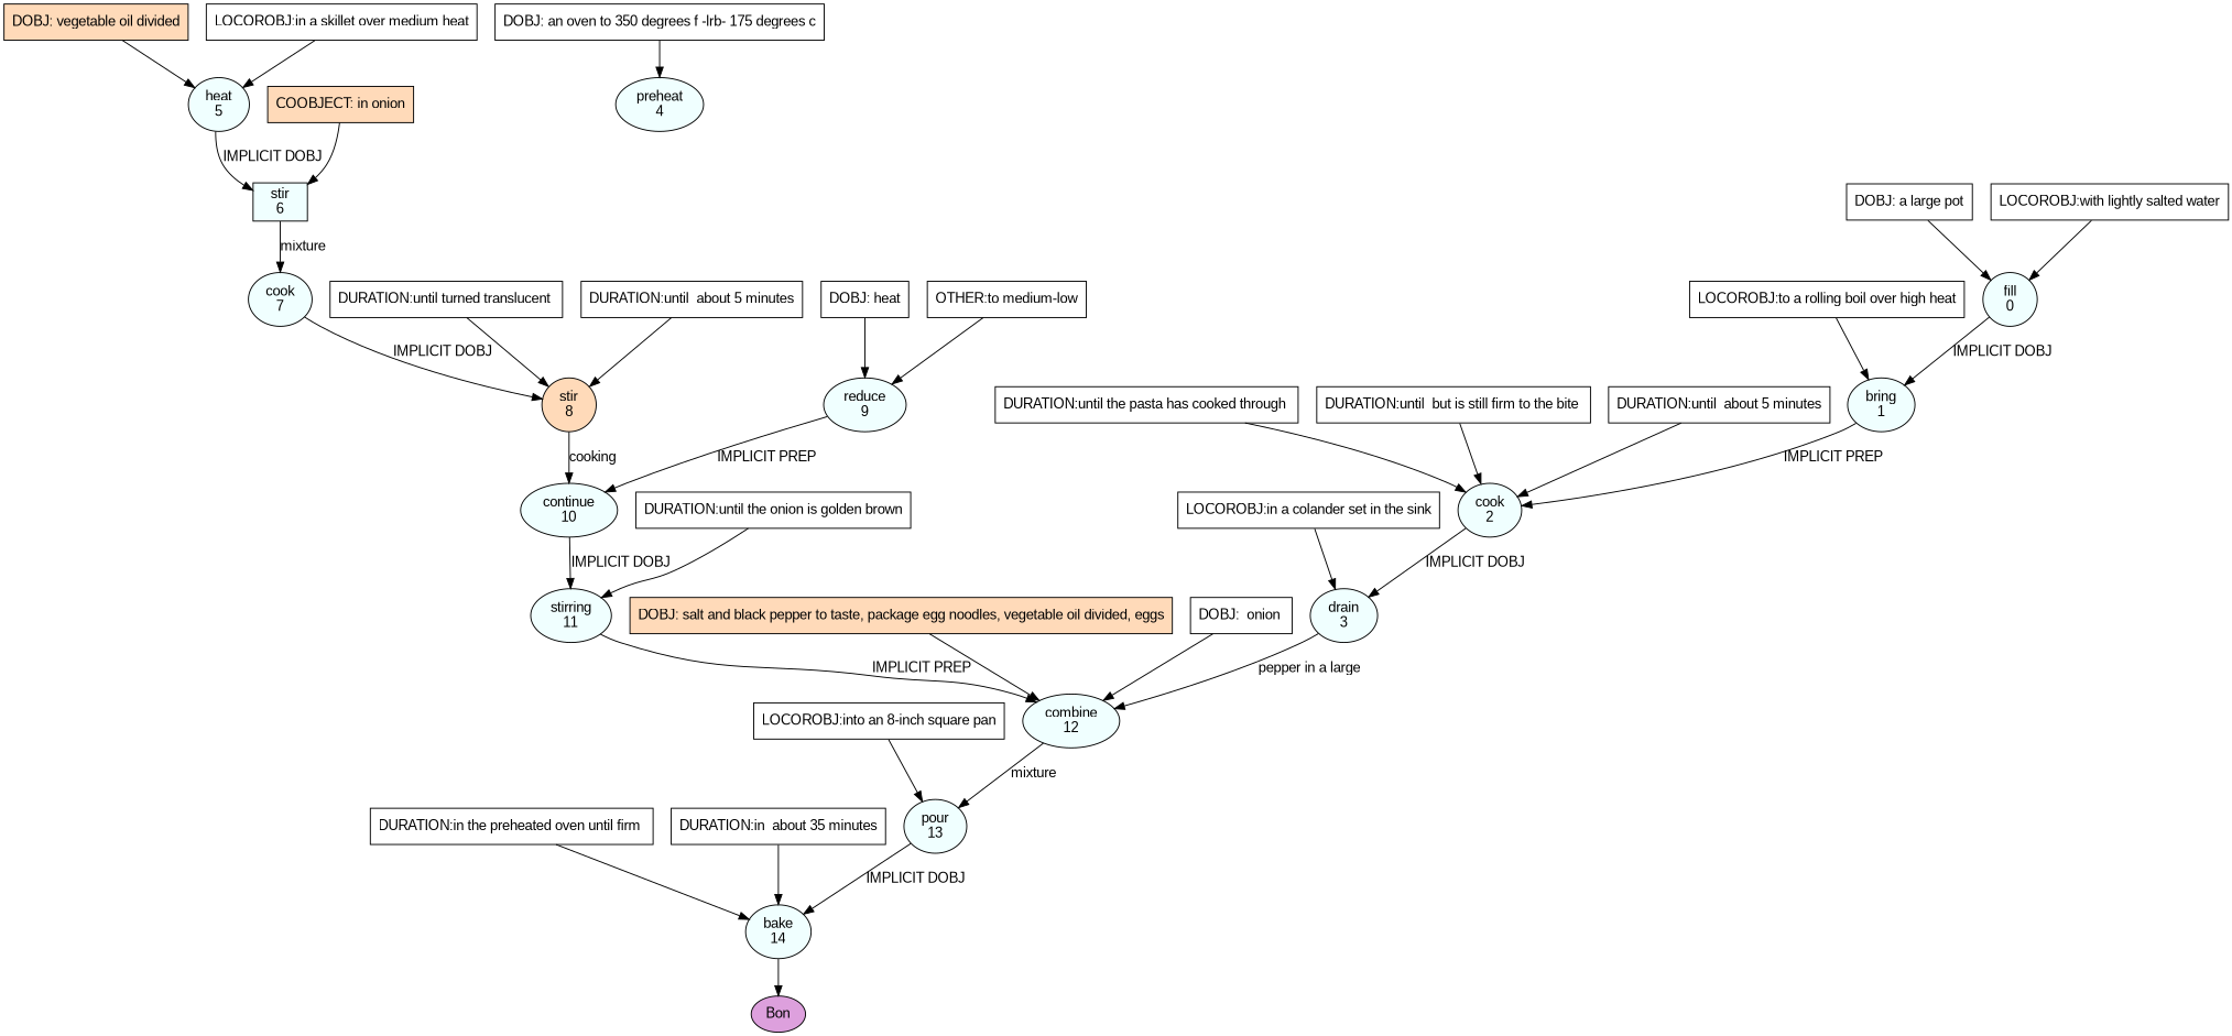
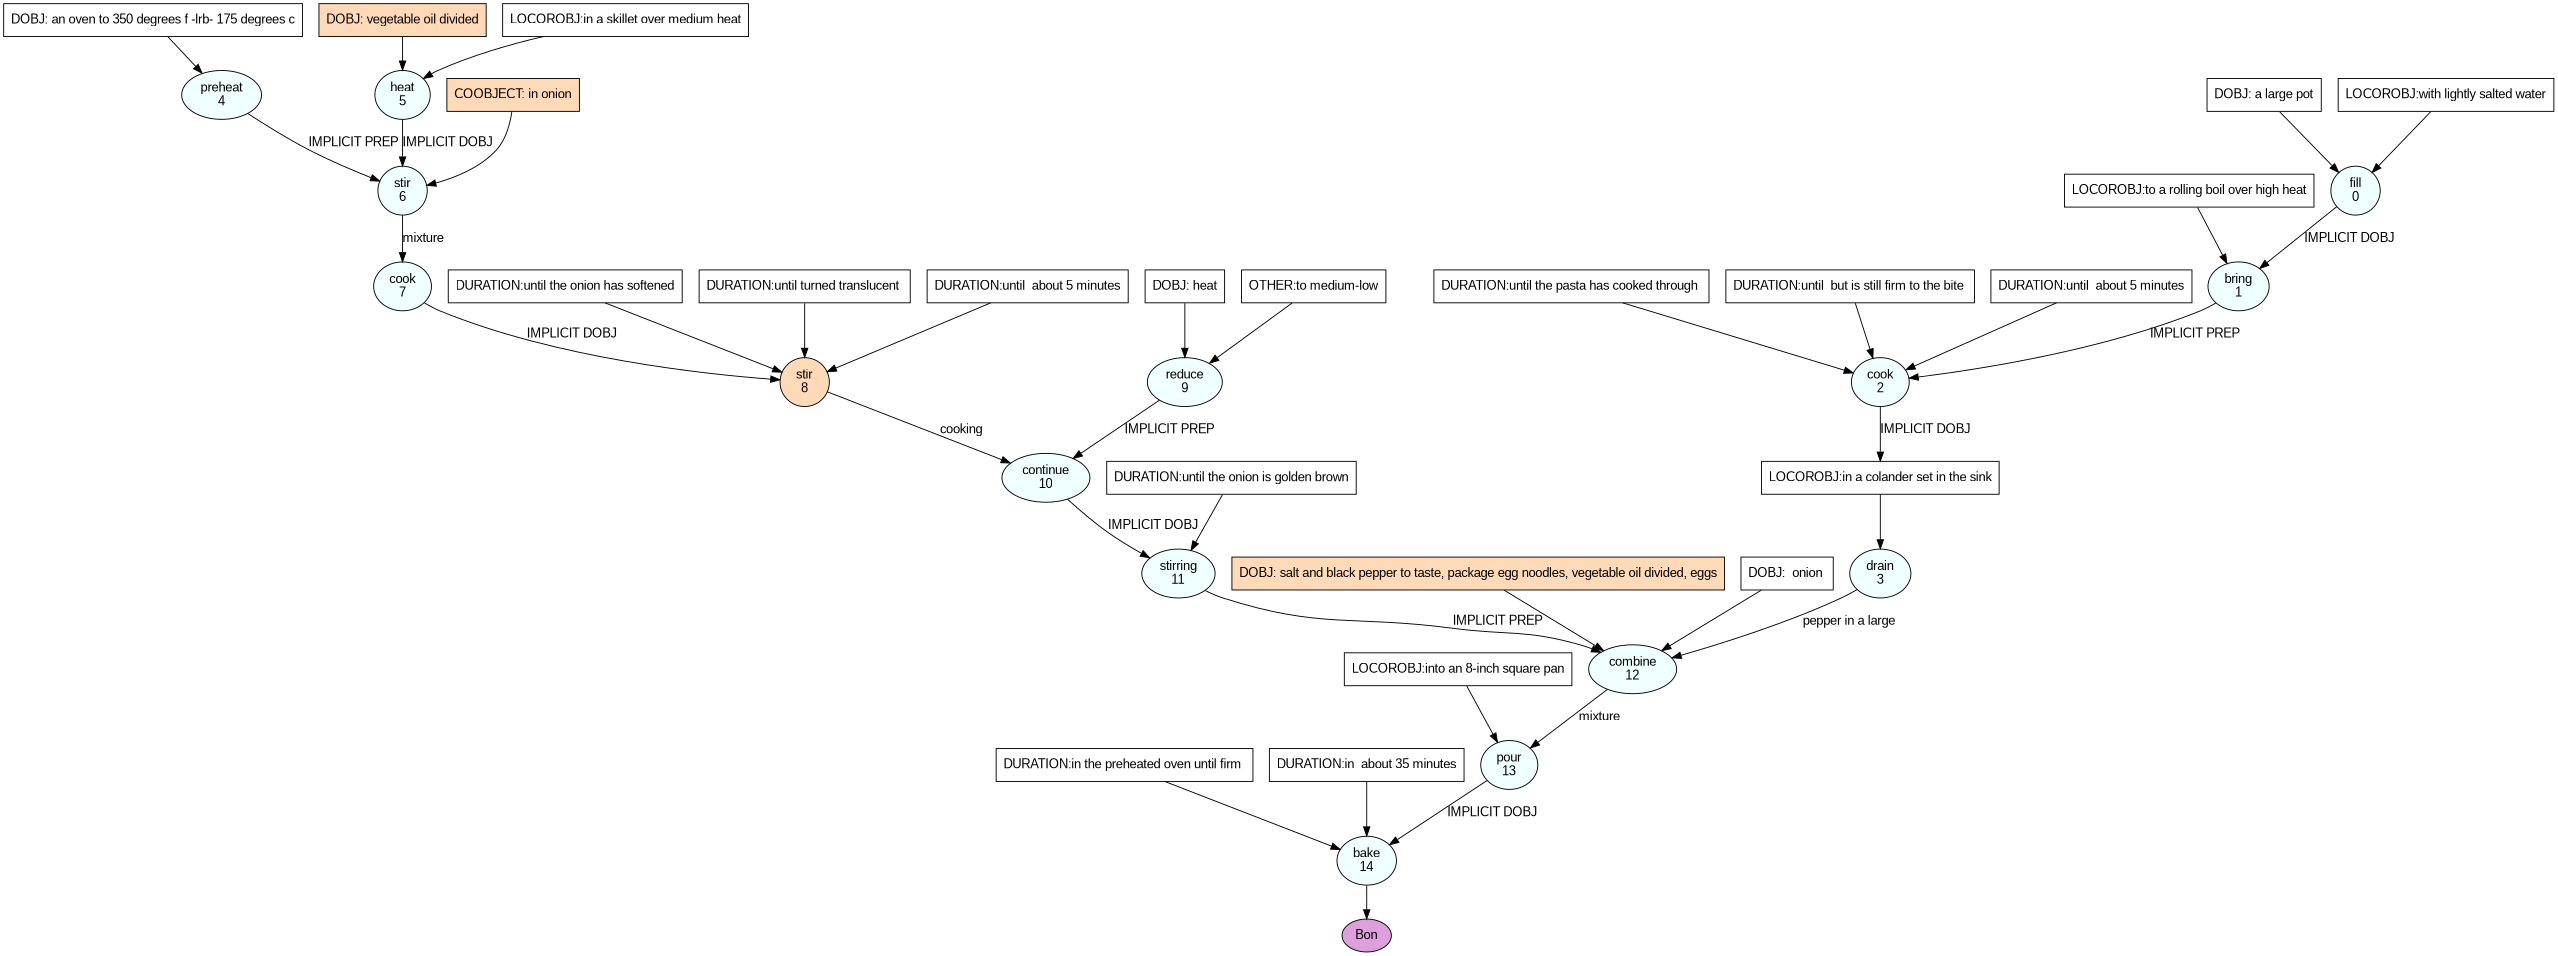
  digraph {
    fontname="Liberation Sans"
    node [fillcolor=white fontname="Liberation Sans" shape=box style=filled]
    edge [fontname="Liberation Sans"]
    n1 [fillcolor=azure label="fill\n0" shape=oval]
    n2 [fillcolor=azure label="bring\n1" shape=oval]
    n3 [fillcolor=azure label="cook\n2" shape=oval]
    n4 [fillcolor=azure label="drain\n3" shape=oval]
    n5 [fillcolor=azure label="combine\n12" shape=oval]
    n6 [fillcolor=azure label="pour\n13" shape=oval]
    n7 [fillcolor=azure label="preheat\n4" shape=oval]
-   n8 [fillcolor=azure label="stir\n6"]
+   n8 [fillcolor=azure label="stir\n6" shape=oval]
    n9 [fillcolor=azure label="cook\n7" shape=oval]
    n10 [fillcolor=azure label="heat\n5" shape=oval]
    n11 [fillcolor=peachpuff label="stir\n8" shape=oval]
    n12 [fillcolor=azure label="continue\n10" shape=oval]
    n13 [fillcolor=azure label="stirring\n11" shape=oval]
    n14 [fillcolor=azure label="reduce\n9" shape=oval]
    n15 [fillcolor=azure label="bake\n14" shape=oval]
    n16 [fillcolor=plum label=Bon shape=oval]
    n17 [label="DOBJ: heat"]
    n18 [label="OTHER:to medium-low"]
    n19 [label="DOBJ: a large pot"]
    n20 [label="LOCOROBJ:with lightly salted water"]
    n21 [fillcolor=peachpuff label="DOBJ: vegetable oil divided"]
    n22 [label="LOCOROBJ:in a skillet over medium heat"]
    n23 [label="DOBJ: an oven to 350 degrees f -lrb- 175 degrees c"]
    n24 [label="LOCOROBJ:to a rolling boil over high heat"]
    n25 [label="DURATION:until the pasta has cooked through "]
    n26 [label="DURATION:until  but is still firm to the bite "]
    n27 [label="DURATION:until  about 5 minutes"]
    n28 [label="LOCOROBJ:in a colander set in the sink"]
    n29 [fillcolor=peachpuff label="COOBJECT: in onion"]
+   n30 [label="DURATION:until the onion has softened"]
    n31 [label="DURATION:until turned translucent "]
    n32 [label="DURATION:until  about 5 minutes"]
    n33 [label="DURATION:until the onion is golden brown"]
    n34 [fillcolor=peachpuff label="DOBJ: salt and black pepper to taste, package egg noodles, vegetable oil divided, eggs"]
    n35 [label="DOBJ:  onion "]
    n36 [label="LOCOROBJ:into an 8-inch square pan"]
    n37 [label="DURATION:in the preheated oven until firm "]
    n38 [label="DURATION:in  about 35 minutes"]
    n1 -> n2 [label="IMPLICIT DOBJ"]
    n2 -> n3 [label="IMPLICIT PREP"]
-   n3 -> n4 [label="IMPLICIT DOBJ"]
+   n3 -> n28 [label="IMPLICIT DOBJ"]
    n4 -> n5 [label="pepper in a large"]
    n5 -> n6 [label=mixture]
    n6 -> n15 [label="IMPLICIT DOBJ"]
+   n7 -> n8 [label="IMPLICIT PREP"]
    n8 -> n9 [label=mixture]
    n9 -> n11 [label="IMPLICIT DOBJ"]
    n10 -> n8 [label="IMPLICIT DOBJ"]
    n11 -> n12 [label=cooking]
    n12 -> n13 [label="IMPLICIT DOBJ"]
    n13 -> n5 [label="IMPLICIT PREP"]
    n14 -> n12 [label="IMPLICIT PREP"]
    n15 -> n16
    n17 -> n14
    n18 -> n14
    n19 -> n1
    n20 -> n1
    n21 -> n10
    n22 -> n10
    n23 -> n7
    n24 -> n2
    n25 -> n3
    n26 -> n3
    n27 -> n3
    n28 -> n4
    n29 -> n8
+   n30 -> n11
    n31 -> n11
    n32 -> n11
    n33 -> n13
    n34 -> n5
    n35 -> n5
    n36 -> n6
    n37 -> n15
    n38 -> n15
  }
